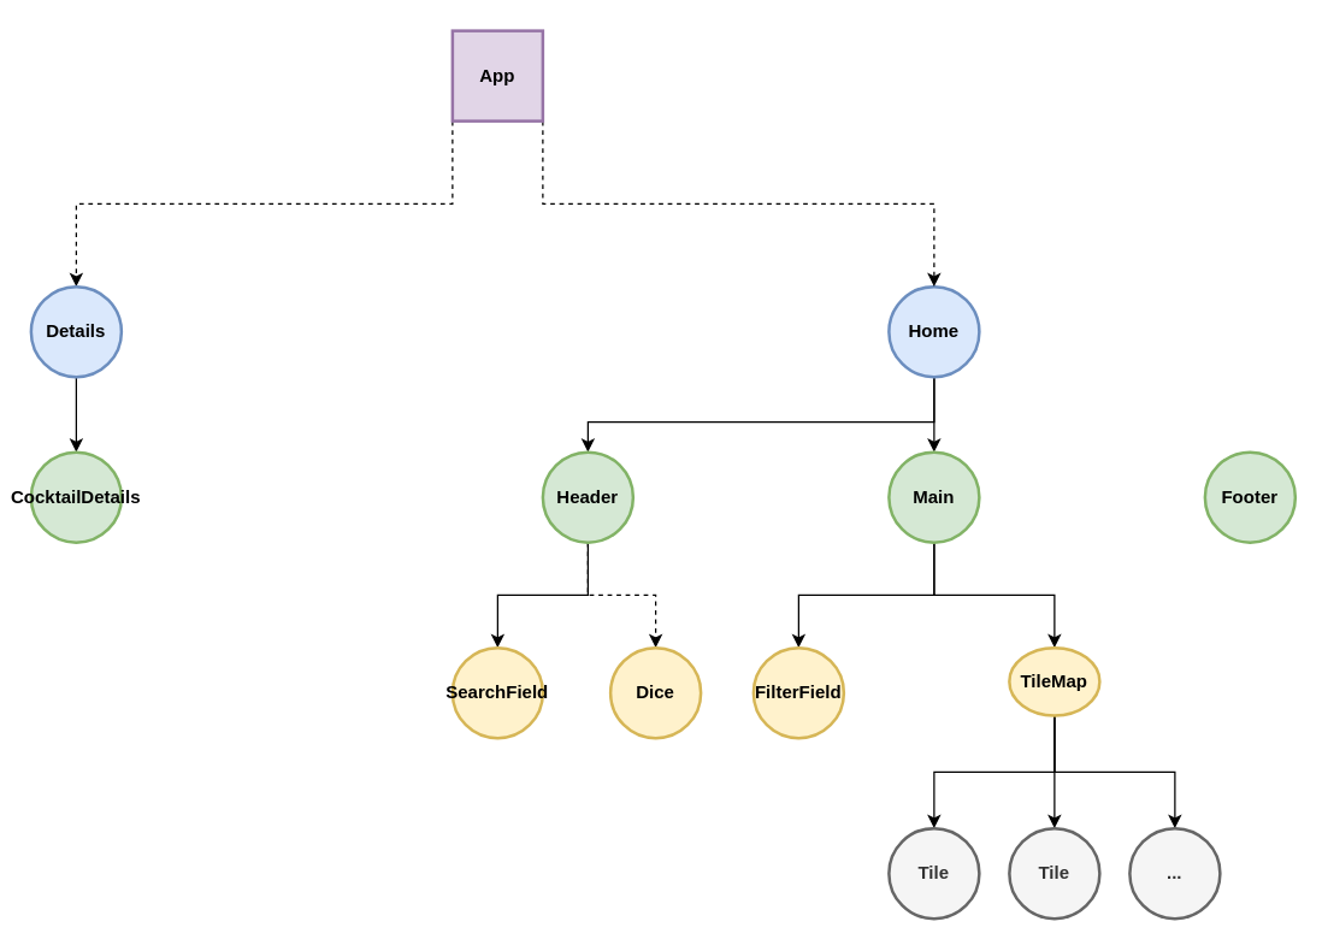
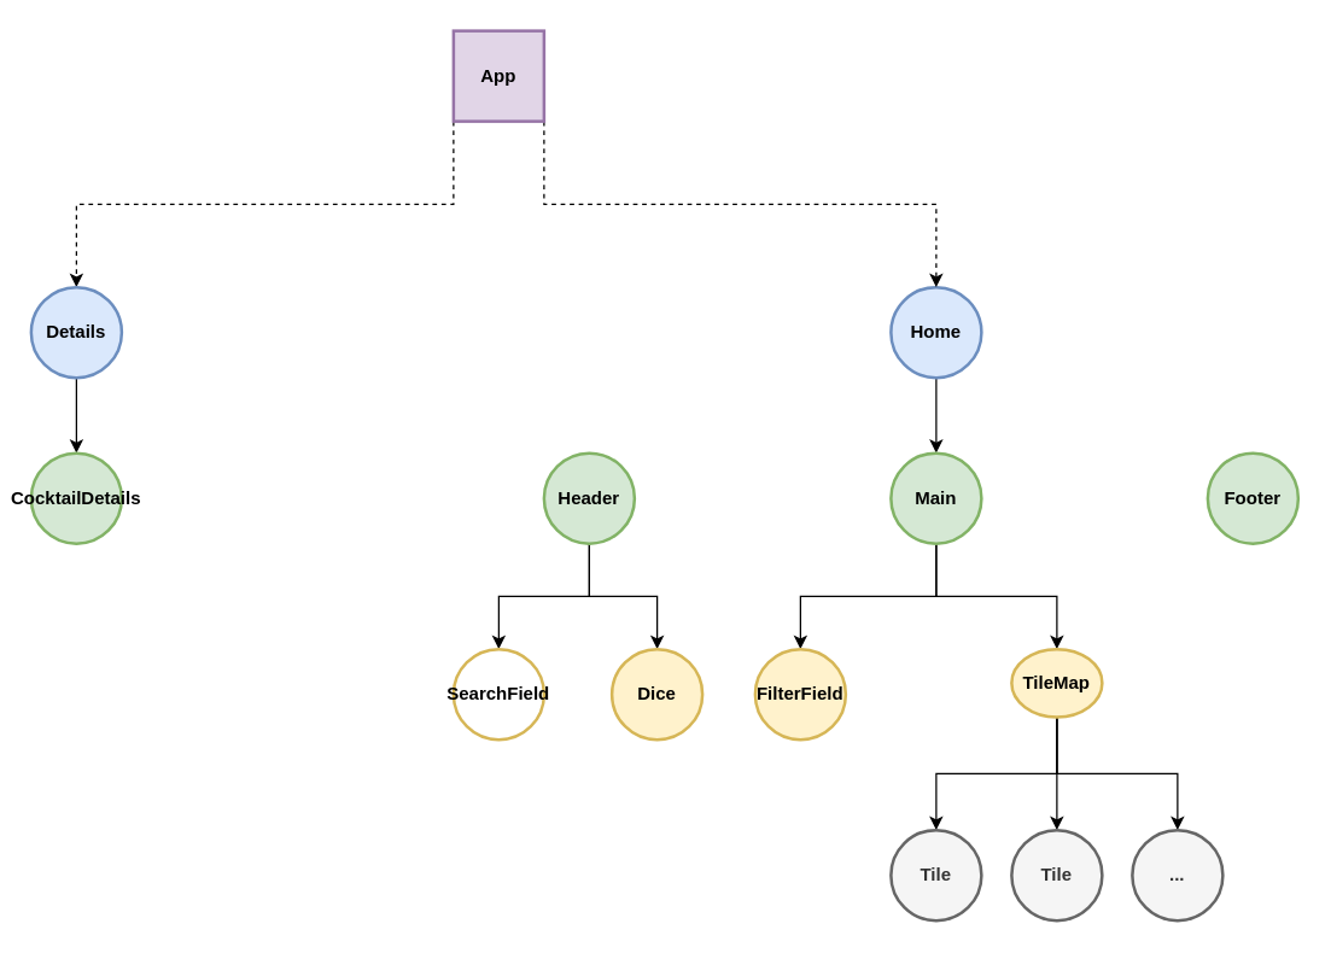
  <mxCell id="0" />
  <mxCell id="1" parent="0" />
  <mxCell id="2" style="edgeStyle=orthogonalEdgeStyle;rounded=0;orthogonalLoop=1;jettySize=auto;html=1;exitX=0.5;exitY=1;exitDx=0;exitDy=0;entryX=0.5;entryY=0;entryDx=0;entryDy=0;" edge="1" parent="1" source="4" target="11"><mxGeometry relative="1" as="geometry" /></mxCell>
- <mxCell id="3" style="edgeStyle=orthogonalEdgeStyle;rounded=0;orthogonalLoop=1;jettySize=auto;html=1;exitX=0.5;exitY=1;exitDx=0;exitDy=0;entryX=0.5;entryY=0;entryDx=0;entryDy=0;" edge="1" parent="1" source="4" target="7"><mxGeometry relative="1" as="geometry"><Array as="points"><mxPoint x="615" y="280" /><mxPoint x="395" y="280" /></Array></mxGeometry></mxCell>
  <mxCell id="4" value="Home" style="ellipse;whiteSpace=wrap;html=1;fillColor=#dae8fc;strokeColor=#6c8ebf;fontSize=12;fontStyle=1;strokeWidth=2;" parent="1" vertex="1"><mxGeometry x="590" y="190" width="60" height="60" as="geometry" /></mxCell>
  <mxCell id="5" style="edgeStyle=orthogonalEdgeStyle;rounded=0;orthogonalLoop=1;jettySize=auto;html=1;exitX=0.5;exitY=1;exitDx=0;exitDy=0;entryX=0.5;entryY=0;entryDx=0;entryDy=0;" edge="1" parent="1" source="7" target="17"><mxGeometry relative="1" as="geometry" /></mxCell>
- <mxCell id="6" style="edgeStyle=orthogonalEdgeStyle;rounded=0;orthogonalLoop=1;jettySize=auto;html=1;exitX=0.5;exitY=1;exitDx=0;exitDy=0;entryX=0.5;entryY=0;entryDx=0;entryDy=0;dashed=1;" edge="1" parent="1" source="7" target="18"><mxGeometry relative="1" as="geometry" /></mxCell>
+ <mxCell id="6" style="edgeStyle=orthogonalEdgeStyle;rounded=0;orthogonalLoop=1;jettySize=auto;html=1;exitX=0.5;exitY=1;exitDx=0;exitDy=0;entryX=0.5;entryY=0;entryDx=0;entryDy=0;" edge="1" parent="1" source="7" target="18"><mxGeometry relative="1" as="geometry" /></mxCell>
  <mxCell id="7" value="Header" style="ellipse;whiteSpace=wrap;html=1;fillColor=#d5e8d4;strokeColor=#82b366;fontSize=12;fontStyle=1;strokeWidth=2;" parent="1" vertex="1"><mxGeometry x="360" y="300" width="60" height="60" as="geometry" /></mxCell>
  <mxCell id="8" value="Footer" style="ellipse;whiteSpace=wrap;html=1;fillColor=#d5e8d4;strokeColor=#82b366;fontSize=12;fontStyle=1;strokeWidth=2;" parent="1" vertex="1"><mxGeometry x="800" y="300" width="60" height="60" as="geometry" /></mxCell>
  <mxCell id="9" style="edgeStyle=orthogonalEdgeStyle;rounded=0;orthogonalLoop=1;jettySize=auto;html=1;exitX=0.5;exitY=1;exitDx=0;exitDy=0;entryX=0.5;entryY=0;entryDx=0;entryDy=0;" edge="1" parent="1" source="11" target="12"><mxGeometry relative="1" as="geometry" /></mxCell>
  <mxCell id="10" style="edgeStyle=orthogonalEdgeStyle;rounded=0;orthogonalLoop=1;jettySize=auto;html=1;exitX=0.5;exitY=1;exitDx=0;exitDy=0;entryX=0.5;entryY=0;entryDx=0;entryDy=0;" edge="1" parent="1" source="11" target="16"><mxGeometry relative="1" as="geometry" /></mxCell>
  <mxCell id="11" value="Main" style="ellipse;whiteSpace=wrap;html=1;fillColor=#d5e8d4;strokeColor=#82b366;fontSize=12;fontStyle=1;strokeWidth=2;" parent="1" vertex="1"><mxGeometry x="590" y="300" width="60" height="60" as="geometry" /></mxCell>
  <mxCell id="12" value="FilterField" style="ellipse;whiteSpace=wrap;html=1;fillColor=#fff2cc;strokeColor=#d6b656;fontSize=12;fontStyle=1;strokeWidth=2;" parent="1" vertex="1"><mxGeometry x="500" y="430" width="60" height="60" as="geometry" /></mxCell>
  <mxCell id="13" style="edgeStyle=orthogonalEdgeStyle;rounded=0;orthogonalLoop=1;jettySize=auto;html=1;exitX=0.5;exitY=1;exitDx=0;exitDy=0;entryX=0.5;entryY=0;entryDx=0;entryDy=0;fontSize=12;" edge="1" parent="1" source="16" target="22"><mxGeometry relative="1" as="geometry" /></mxCell>
  <mxCell id="14" style="edgeStyle=orthogonalEdgeStyle;rounded=0;orthogonalLoop=1;jettySize=auto;html=1;exitX=0.5;exitY=1;exitDx=0;exitDy=0;entryX=0.5;entryY=0;entryDx=0;entryDy=0;fontSize=12;" edge="1" parent="1" source="16" target="23"><mxGeometry relative="1" as="geometry" /></mxCell>
  <mxCell id="15" style="edgeStyle=orthogonalEdgeStyle;rounded=0;orthogonalLoop=1;jettySize=auto;html=1;exitX=0.5;exitY=1;exitDx=0;exitDy=0;entryX=0.5;entryY=0;entryDx=0;entryDy=0;fontSize=12;" edge="1" parent="1" source="16" target="24"><mxGeometry relative="1" as="geometry" /></mxCell>
  <mxCell id="16" value="TileMap" style="ellipse;whiteSpace=wrap;html=1;fillColor=#fff2cc;strokeColor=#d6b656;fontSize=12;fontStyle=1;strokeWidth=2;" parent="1" vertex="1"><mxGeometry x="670" y="430" width="60" height="45" as="geometry" /></mxCell>
- <mxCell id="17" value="SearchField" style="ellipse;whiteSpace=wrap;html=1;fillColor=#fff2cc;strokeColor=#d6b656;fontSize=12;fontStyle=1;strokeWidth=2;" parent="1" vertex="1"><mxGeometry x="300" y="430" width="60" height="60" as="geometry" /></mxCell>
+ <mxCell id="17" value="SearchField" style="ellipse;whiteSpace=wrap;html=1;fillColor=#ffffff;strokeColor=#d6b656;fontSize=12;fontStyle=1;strokeWidth=2;" parent="1" vertex="1"><mxGeometry x="300" y="430" width="60" height="60" as="geometry" /></mxCell>
  <mxCell id="18" value="Dice" style="ellipse;whiteSpace=wrap;html=1;fillColor=#fff2cc;strokeColor=#d6b656;fontSize=12;fontStyle=1;strokeWidth=2;" parent="1" vertex="1"><mxGeometry x="405" y="430" width="60" height="60" as="geometry" /></mxCell>
  <mxCell id="19" style="edgeStyle=orthogonalEdgeStyle;rounded=0;orthogonalLoop=1;jettySize=auto;html=1;exitX=0;exitY=1;exitDx=0;exitDy=0;entryX=0.5;entryY=0;entryDx=0;entryDy=0;fontSize=12;dashed=1;" edge="1" parent="1" source="21" target="26"><mxGeometry relative="1" as="geometry" /></mxCell>
  <mxCell id="20" style="edgeStyle=orthogonalEdgeStyle;rounded=0;orthogonalLoop=1;jettySize=auto;html=1;exitX=1;exitY=1;exitDx=0;exitDy=0;entryX=0.5;entryY=0;entryDx=0;entryDy=0;fontSize=12;dashed=1;" edge="1" parent="1" source="21" target="4"><mxGeometry relative="1" as="geometry" /></mxCell>
  <mxCell id="21" value="App" style="whiteSpace=wrap;html=1;fillColor=#e1d5e7;strokeColor=#9673a6;fontSize=12;fontStyle=1;strokeWidth=2;rounded=0;" vertex="1" parent="1"><mxGeometry x="300" y="20" width="60" height="60" as="geometry" /></mxCell>
  <mxCell id="22" value="Tile" style="ellipse;whiteSpace=wrap;html=1;fillColor=#f5f5f5;strokeColor=#666666;fontColor=#333333;fontSize=12;fontStyle=1;strokeWidth=2;" vertex="1" parent="1"><mxGeometry x="590" y="550" width="60" height="60" as="geometry" /></mxCell>
  <mxCell id="23" value="Tile" style="ellipse;whiteSpace=wrap;html=1;fillColor=#f5f5f5;strokeColor=#666666;fontColor=#333333;fontSize=12;fontStyle=1;strokeWidth=2;" vertex="1" parent="1"><mxGeometry x="670" y="550" width="60" height="60" as="geometry" /></mxCell>
  <mxCell id="24" value="..." style="ellipse;whiteSpace=wrap;html=1;fillColor=#f5f5f5;strokeColor=#666666;fontColor=#333333;fontSize=12;fontStyle=1;strokeWidth=2;" vertex="1" parent="1"><mxGeometry x="750" y="550" width="60" height="60" as="geometry" /></mxCell>
  <mxCell id="25" style="edgeStyle=orthogonalEdgeStyle;rounded=0;orthogonalLoop=1;jettySize=auto;html=1;exitX=0.5;exitY=1;exitDx=0;exitDy=0;entryX=0.5;entryY=0;entryDx=0;entryDy=0;fontSize=12;" edge="1" parent="1" source="26" target="27"><mxGeometry relative="1" as="geometry" /></mxCell>
  <mxCell id="26" value="Details" style="ellipse;whiteSpace=wrap;html=1;fillColor=#dae8fc;strokeColor=#6c8ebf;fontSize=12;fontStyle=1;strokeWidth=2;" vertex="1" parent="1"><mxGeometry x="20" y="190" width="60" height="60" as="geometry" /></mxCell>
  <mxCell id="27" value="CocktailDetails" style="ellipse;whiteSpace=wrap;html=1;fillColor=#d5e8d4;strokeColor=#82b366;fontSize=12;fontStyle=1;strokeWidth=2;" vertex="1" parent="1"><mxGeometry x="20" y="300" width="60" height="60" as="geometry" /></mxCell>
